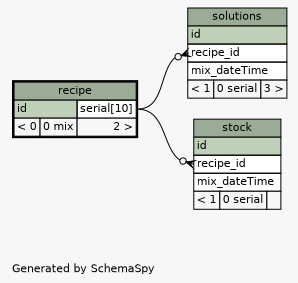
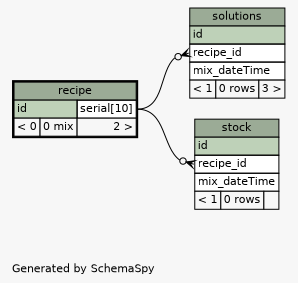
  digraph {
    bgcolor="#f7f7f7"
    fontname=Helvetica
    fontsize=11
    label="\nGenerated by SchemaSpy"
    labeljust=l
    nodesep=0.18
    rankdir=RL
    ranksep=0.46
    node [fontname=Helvetica fontsize=11 shape=plaintext]
    edge [arrowhead=none arrowsize=0.8 arrowtail=crowodot dir=back headport="id.type:e" tailport="recipe_id:w"]
-   n1 [label=<     <TABLE BORDER="0" CELLBORDER="1" CELLSPACING="0" BGCOLOR="#ffffff">       <TR><TD COLSPAN="3" BGCOLOR="#9bab96" ALIGN="CENTER">solutions</TD></TR>       <TR><TD PORT="id" COLSPAN="3" BGCOLOR="#bed1b8" ALIGN="LEFT">id</TD></TR>       <TR><TD PORT="recipe_id" COLSPAN="3" ALIGN="LEFT">recipe_id</TD></TR>       <TR><TD PORT="mix_dateTime" COLSPAN="3" ALIGN="LEFT">mix_dateTime</TD></TR>       <TR><TD ALIGN="LEFT" BGCOLOR="#f7f7f7">&lt; 1</TD><TD ALIGN="RIGHT" BGCOLOR="#f7f7f7">0 serial</TD><TD ALIGN="RIGHT" BGCOLOR="#f7f7f7">3 &gt;</TD></TR>     </TABLE>>]
+   n1 [label=<     <TABLE BORDER="0" CELLBORDER="1" CELLSPACING="0" BGCOLOR="#ffffff">       <TR><TD COLSPAN="3" BGCOLOR="#9bab96" ALIGN="CENTER">solutions</TD></TR>       <TR><TD PORT="id" COLSPAN="3" BGCOLOR="#bed1b8" ALIGN="LEFT">id</TD></TR>       <TR><TD PORT="recipe_id" COLSPAN="3" ALIGN="LEFT">recipe_id</TD></TR>       <TR><TD PORT="mix_dateTime" COLSPAN="3" ALIGN="LEFT">mix_dateTime</TD></TR>       <TR><TD ALIGN="LEFT" BGCOLOR="#f7f7f7">&lt; 1</TD><TD ALIGN="RIGHT" BGCOLOR="#f7f7f7">0 rows</TD><TD ALIGN="RIGHT" BGCOLOR="#f7f7f7">3 &gt;</TD></TR>     </TABLE>>]
    n2 [label=<     <TABLE BORDER="2" CELLBORDER="1" CELLSPACING="0" BGCOLOR="#ffffff">       <TR><TD COLSPAN="3" BGCOLOR="#9bab96" ALIGN="CENTER">recipe</TD></TR>       <TR><TD PORT="id" COLSPAN="2" BGCOLOR="#bed1b8" ALIGN="LEFT">id</TD><TD PORT="id.type" ALIGN="LEFT">serial[10]</TD></TR>       <TR><TD ALIGN="LEFT" BGCOLOR="#f7f7f7">&lt; 0</TD><TD ALIGN="RIGHT" BGCOLOR="#f7f7f7">0 mix</TD><TD ALIGN="RIGHT" BGCOLOR="#f7f7f7">2 &gt;</TD></TR>     </TABLE>>]
-   n3 [label=<     <TABLE BORDER="0" CELLBORDER="1" CELLSPACING="0" BGCOLOR="#ffffff">       <TR><TD COLSPAN="3" BGCOLOR="#9bab96" ALIGN="CENTER">stock</TD></TR>       <TR><TD PORT="id" COLSPAN="3" BGCOLOR="#bed1b8" ALIGN="LEFT">id</TD></TR>       <TR><TD PORT="recipe_id" COLSPAN="3" ALIGN="LEFT">recipe_id</TD></TR>       <TR><TD PORT="mix_dateTime" COLSPAN="3" ALIGN="LEFT">mix_dateTime</TD></TR>       <TR><TD ALIGN="LEFT" BGCOLOR="#f7f7f7">&lt; 1</TD><TD ALIGN="RIGHT" BGCOLOR="#f7f7f7">0 serial</TD><TD ALIGN="RIGHT" BGCOLOR="#f7f7f7">  </TD></TR>     </TABLE>>]
+   n3 [label=<     <TABLE BORDER="0" CELLBORDER="1" CELLSPACING="0" BGCOLOR="#ffffff">       <TR><TD COLSPAN="3" BGCOLOR="#9bab96" ALIGN="CENTER">stock</TD></TR>       <TR><TD PORT="id" COLSPAN="3" BGCOLOR="#bed1b8" ALIGN="LEFT">id</TD></TR>       <TR><TD PORT="recipe_id" COLSPAN="3" ALIGN="LEFT">recipe_id</TD></TR>       <TR><TD PORT="mix_dateTime" COLSPAN="3" ALIGN="LEFT">mix_dateTime</TD></TR>       <TR><TD ALIGN="LEFT" BGCOLOR="#f7f7f7">&lt; 1</TD><TD ALIGN="RIGHT" BGCOLOR="#f7f7f7">0 rows</TD><TD ALIGN="RIGHT" BGCOLOR="#f7f7f7">  </TD></TR>     </TABLE>>]
    n1 -> n2
    n3 -> n2
  }
